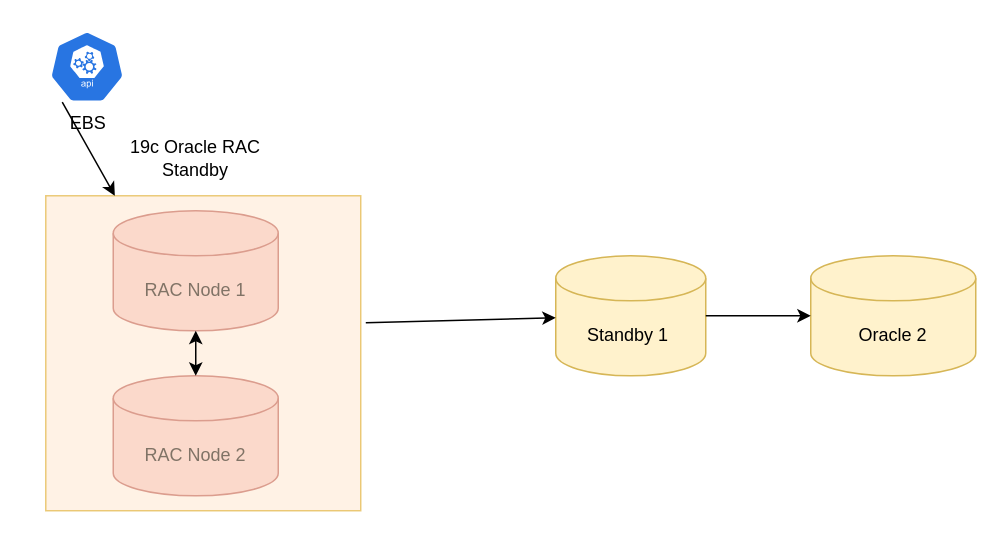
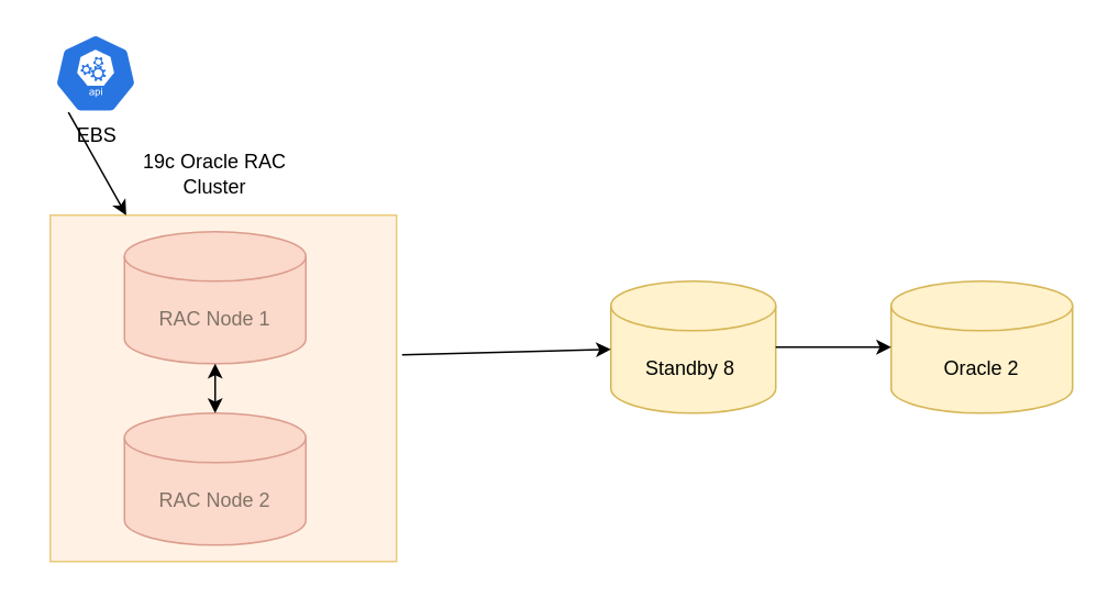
  <mxCell id="0" />
  <mxCell id="1" parent="0" />
  <mxCell id="2" value="RAC Node 2" style="shape=cylinder3;whiteSpace=wrap;html=1;boundedLbl=1;backgroundOutline=1;size=15;fillColor=#f8cecc;strokeColor=#b85450;" vertex="1" parent="1"><mxGeometry x="75" y="250" width="110" height="80" as="geometry" /></mxCell>
- <mxCell id="3" value="Standby 1&amp;nbsp;" style="shape=cylinder3;whiteSpace=wrap;html=1;boundedLbl=1;backgroundOutline=1;size=15;fillColor=#fff2cc;strokeColor=#d6b656;" vertex="1" parent="1"><mxGeometry x="370" y="170" width="100" height="80" as="geometry" /></mxCell>
+ <mxCell id="3" value="Standby 8&amp;nbsp;" style="shape=cylinder3;whiteSpace=wrap;html=1;boundedLbl=1;backgroundOutline=1;size=15;fillColor=#fff2cc;strokeColor=#d6b656;" vertex="1" parent="1"><mxGeometry x="370" y="170" width="100" height="80" as="geometry" /></mxCell>
  <mxCell id="4" value="Oracle 2" style="shape=cylinder3;whiteSpace=wrap;html=1;boundedLbl=1;backgroundOutline=1;size=15;fillColor=#fff2cc;strokeColor=#d6b656;" vertex="1" parent="1"><mxGeometry x="540" y="170" width="110" height="80" as="geometry" /></mxCell>
  <mxCell id="5" value="" style="endArrow=classic;html=1;rounded=0;" edge="1" parent="1" target="4"><mxGeometry width="50" height="50" relative="1" as="geometry"><mxPoint x="470" y="210" as="sourcePoint" /><mxPoint x="660" y="120" as="targetPoint" /></mxGeometry></mxCell>
  <mxCell id="6" value="EBS" style="sketch=0;html=1;dashed=0;whitespace=wrap;fillColor=#2875E2;strokeColor=#ffffff;points=[[0.005,0.63,0],[0.1,0.2,0],[0.9,0.2,0],[0.5,0,0],[0.995,0.63,0],[0.72,0.99,0],[0.5,1,0],[0.28,0.99,0]];verticalLabelPosition=bottom;align=center;verticalAlign=top;shape=mxgraph.kubernetes.icon;prIcon=api" vertex="1" parent="1"><mxGeometry x="20" y="20" width="75" height="48" as="geometry" /></mxCell>
  <mxCell id="7" value="RAC Node 1" style="shape=cylinder3;whiteSpace=wrap;html=1;boundedLbl=1;backgroundOutline=1;size=15;fillColor=#f8cecc;strokeColor=#b85450;" vertex="1" parent="1"><mxGeometry x="75" y="140" width="110" height="80" as="geometry" /></mxCell>
  <mxCell id="8" value="" style="whiteSpace=wrap;html=1;aspect=fixed;labelBackgroundColor=#FFCC99;opacity=50;fillColor=#ffe6cc;strokeColor=#d79b00;" vertex="1" parent="1"><mxGeometry x="30" y="130" width="210" height="210" as="geometry" /></mxCell>
- <mxCell id="9" value="19c Oracle RAC Standby" style="text;html=1;strokeColor=none;fillColor=none;align=center;verticalAlign=middle;whiteSpace=wrap;rounded=0;" vertex="1" parent="1"><mxGeometry x="80" y="90" width="100" height="30" as="geometry" /></mxCell>
+ <mxCell id="9" value="19c Oracle RAC Cluster" style="text;html=1;strokeColor=none;fillColor=none;align=center;verticalAlign=middle;whiteSpace=wrap;rounded=0;" vertex="1" parent="1"><mxGeometry x="80" y="90" width="100" height="30" as="geometry" /></mxCell>
  <mxCell id="10" value="" style="endArrow=classic;startArrow=classic;html=1;rounded=0;entryX=0.5;entryY=1;entryDx=0;entryDy=0;entryPerimeter=0;" edge="1" parent="1" source="2" target="7"><mxGeometry width="50" height="50" relative="1" as="geometry"><mxPoint x="400" y="290" as="sourcePoint" /><mxPoint x="450" y="240" as="targetPoint" /></mxGeometry></mxCell>
  <mxCell id="11" value="" style="endArrow=classic;html=1;rounded=0;exitX=0.28;exitY=0.99;exitDx=0;exitDy=0;exitPerimeter=0;" edge="1" parent="1" source="6" target="8"><mxGeometry width="50" height="50" relative="1" as="geometry"><mxPoint x="400" y="290" as="sourcePoint" /><mxPoint x="450" y="240" as="targetPoint" /></mxGeometry></mxCell>
  <mxCell id="12" value="" style="endArrow=classic;html=1;rounded=0;exitX=1.016;exitY=0.403;exitDx=0;exitDy=0;exitPerimeter=0;" edge="1" parent="1" source="8" target="3"><mxGeometry width="50" height="50" relative="1" as="geometry"><mxPoint x="44" y="78" as="sourcePoint" /><mxPoint x="82" y="140" as="targetPoint" /></mxGeometry></mxCell>
